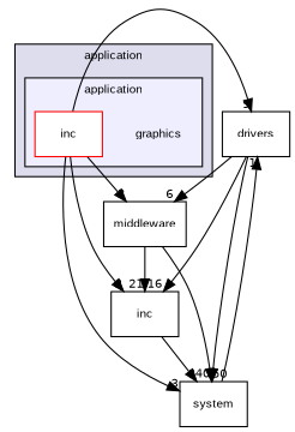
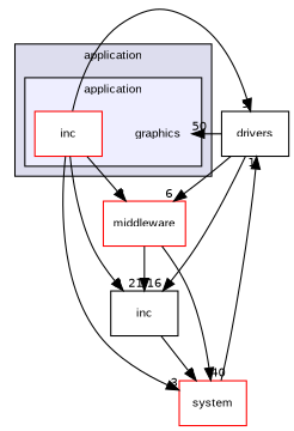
  digraph {
    compound=true
    fontname="Liberation Sans"
    node [fontname="Liberation Sans" fontsize=10 shape=box color=red fillcolor=white style=filled]
    edge [fontname="Liberation Sans" headlabel=3 labeldistance=1.5 labelfontname=Helvetica labelfontsize=10]
    n1 [label=graphics shape=plaintext color="" fillcolor="" style=""]
    n2 [label=inc]
    n3 [color=black label=drivers]
-   n4 [color=black label=system]
+   n4 [label=system]
    n5 [label=inc color="" fillcolor="" style=""]
-   n6 [color=black label=middleware]
+   n6 [label=middleware]
    subgraph cluster_1 {
      bgcolor="#ddddee"
      fontsize=10
      label=application
      pencolor=black
      subgraph cluster_2 {
        bgcolor="#eeeeff"
        fontsize=10
        label=application
        pencolor=black
        n1
        n2
      }
    }
    n2 -> n3 [headlabel=9]
    n2 -> n4
    n2 -> n5 [headlabel=2]
    n2 -> n6 [headlabel=2]
-   n3 -> n4 [headlabel=50]
+   n3 -> n1 [headlabel=50]
    n3 -> n5 [headlabel=16]
    n3 -> n6 [headlabel=6]
    n4 -> n3 [headlabel=1]
    n5 -> n4
    n6 -> n4 [headlabel=40]
    n6 -> n5 [headlabel=21]
  }
